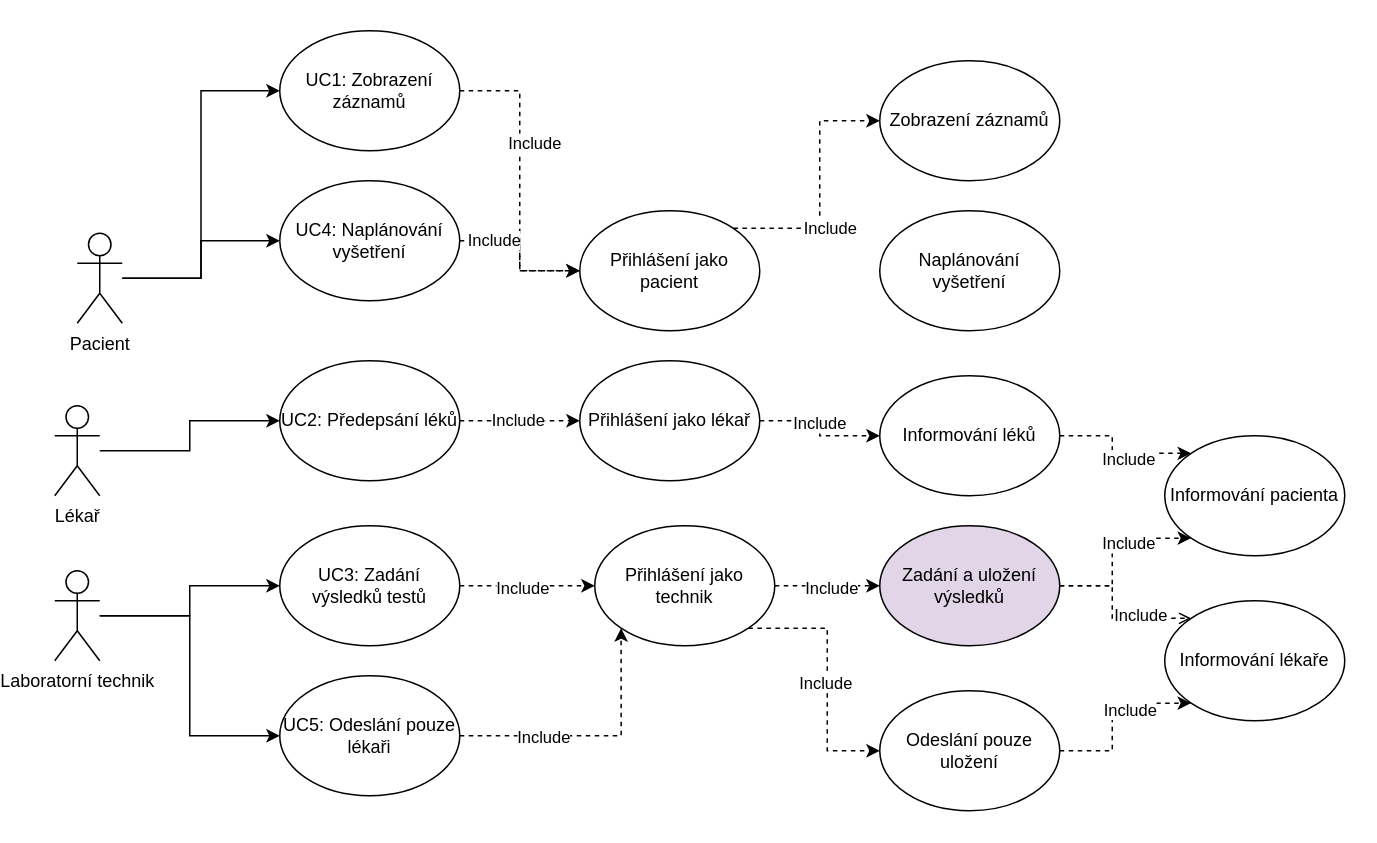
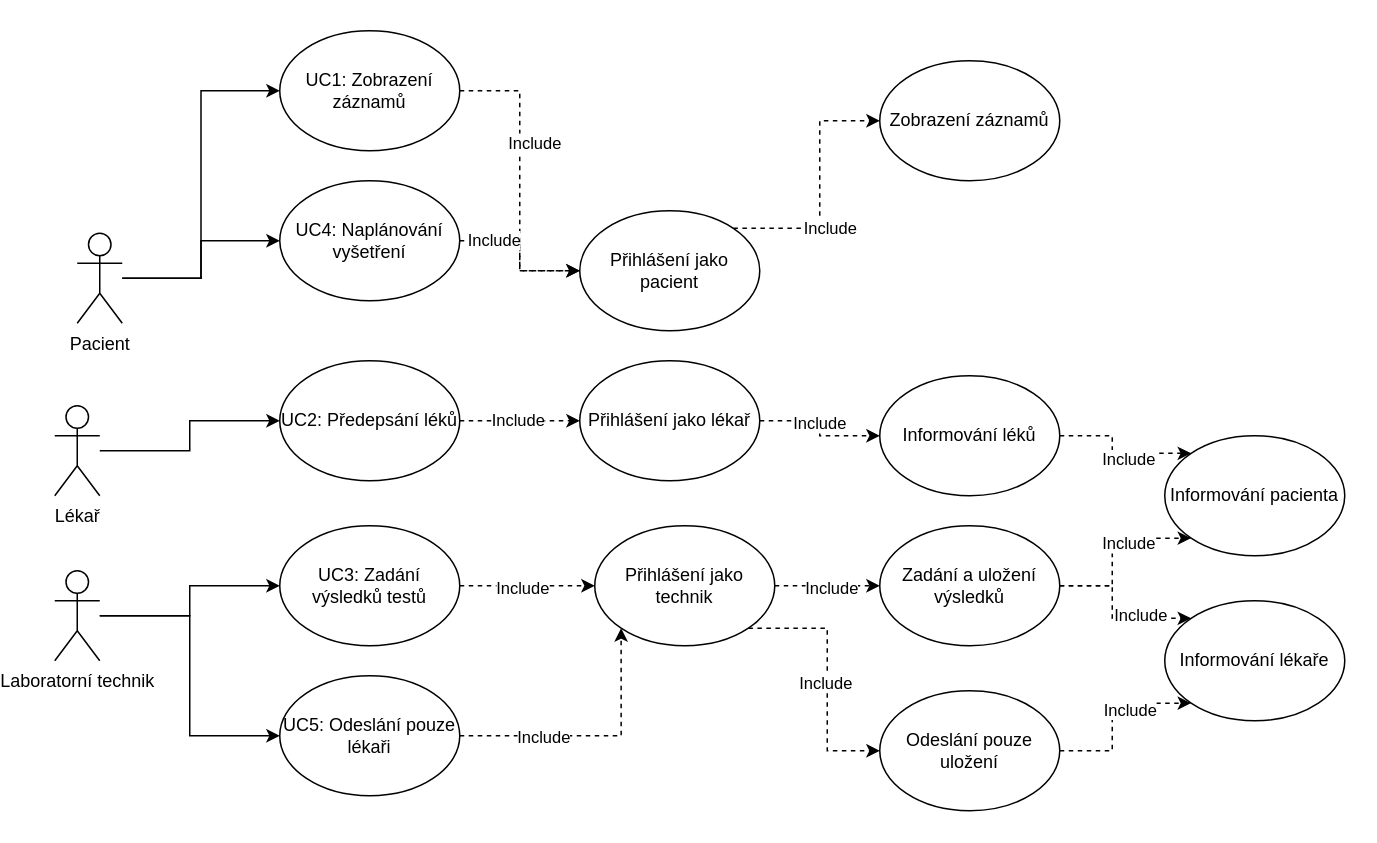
  <mxCell id="0" />
  <mxCell id="1" parent="0" />
  <mxCell id="2" style="edgeStyle=orthogonalEdgeStyle;rounded=0;orthogonalLoop=1;jettySize=auto;html=1;entryX=0;entryY=0.5;entryDx=0;entryDy=0;" edge="1" parent="1" source="4" target="12"><mxGeometry relative="1" as="geometry" /></mxCell>
  <mxCell id="3" style="edgeStyle=orthogonalEdgeStyle;rounded=0;orthogonalLoop=1;jettySize=auto;html=1;entryX=0;entryY=0.5;entryDx=0;entryDy=0;" edge="1" parent="1" source="4" target="43"><mxGeometry relative="1" as="geometry" /></mxCell>
  <mxCell id="4" value="Pacient" style="shape=umlActor;verticalLabelPosition=bottom;verticalAlign=top;html=1;outlineConnect=0;" vertex="1" parent="1"><mxGeometry x="35" y="155" width="30" height="60" as="geometry" /></mxCell>
  <mxCell id="5" style="edgeStyle=orthogonalEdgeStyle;rounded=0;orthogonalLoop=1;jettySize=auto;html=1;entryX=0;entryY=0.5;entryDx=0;entryDy=0;" edge="1" parent="1" source="6" target="19"><mxGeometry relative="1" as="geometry" /></mxCell>
  <mxCell id="6" value="Lékař" style="shape=umlActor;verticalLabelPosition=bottom;verticalAlign=top;html=1;outlineConnect=0;" vertex="1" parent="1"><mxGeometry x="20" y="270" width="30" height="60" as="geometry" /></mxCell>
  <mxCell id="7" style="edgeStyle=orthogonalEdgeStyle;rounded=0;orthogonalLoop=1;jettySize=auto;html=1;entryX=0;entryY=0.5;entryDx=0;entryDy=0;" edge="1" parent="1" source="9" target="30"><mxGeometry relative="1" as="geometry" /></mxCell>
  <mxCell id="8" style="edgeStyle=orthogonalEdgeStyle;rounded=0;orthogonalLoop=1;jettySize=auto;html=1;entryX=0;entryY=0.5;entryDx=0;entryDy=0;" edge="1" parent="1" source="9" target="47"><mxGeometry relative="1" as="geometry" /></mxCell>
  <mxCell id="9" value="Laboratorní technik" style="shape=umlActor;verticalLabelPosition=bottom;verticalAlign=top;html=1;outlineConnect=0;" vertex="1" parent="1"><mxGeometry x="20" y="380" width="30" height="60" as="geometry" /></mxCell>
  <mxCell id="10" style="edgeStyle=orthogonalEdgeStyle;rounded=0;orthogonalLoop=1;jettySize=auto;html=1;entryX=0;entryY=0.5;entryDx=0;entryDy=0;dashed=1;" edge="1" parent="1" source="12" target="15"><mxGeometry relative="1" as="geometry" /></mxCell>
  <mxCell id="11" value="Include" style="edgeLabel;html=1;align=center;verticalAlign=middle;resizable=0;points=[];" vertex="1" connectable="0" parent="10"><mxGeometry x="-0.25" y="-1" relative="1" as="geometry"><mxPoint x="10" y="-1" as="offset" /></mxGeometry></mxCell>
  <mxCell id="12" value="UC1: Zobrazení záznamů" style="ellipse;whiteSpace=wrap;html=1;" vertex="1" parent="1"><mxGeometry x="170" y="20" width="120" height="80" as="geometry" /></mxCell>
  <mxCell id="13" style="edgeStyle=orthogonalEdgeStyle;rounded=0;orthogonalLoop=1;jettySize=auto;html=1;entryX=0;entryY=0.5;entryDx=0;entryDy=0;dashed=1;exitX=1;exitY=0;exitDx=0;exitDy=0;" edge="1" parent="1" source="15" target="16"><mxGeometry relative="1" as="geometry" /></mxCell>
  <mxCell id="14" value="Include" style="edgeLabel;html=1;align=center;verticalAlign=middle;resizable=0;points=[];" vertex="1" connectable="0" parent="13"><mxGeometry x="-0.31" relative="1" as="geometry"><mxPoint x="6" as="offset" /></mxGeometry></mxCell>
  <mxCell id="15" value="Přihlášení jako pacient" style="ellipse;whiteSpace=wrap;html=1;" vertex="1" parent="1"><mxGeometry x="370" y="140" width="120" height="80" as="geometry" /></mxCell>
  <mxCell id="16" value="Zobrazení záznamů" style="ellipse;whiteSpace=wrap;html=1;" vertex="1" parent="1"><mxGeometry x="570" y="40" width="120" height="80" as="geometry" /></mxCell>
  <mxCell id="17" style="edgeStyle=orthogonalEdgeStyle;rounded=0;orthogonalLoop=1;jettySize=auto;html=1;entryX=0;entryY=0.5;entryDx=0;entryDy=0;dashed=1;" edge="1" parent="1" source="19" target="22"><mxGeometry relative="1" as="geometry" /></mxCell>
  <mxCell id="18" value="Include" style="edgeLabel;html=1;align=center;verticalAlign=middle;resizable=0;points=[];" vertex="1" connectable="0" parent="17"><mxGeometry x="-0.05" y="1" relative="1" as="geometry"><mxPoint as="offset" /></mxGeometry></mxCell>
  <mxCell id="19" value="UC2: Předepsání léků" style="ellipse;whiteSpace=wrap;html=1;" vertex="1" parent="1"><mxGeometry x="170" y="240" width="120" height="80" as="geometry" /></mxCell>
  <mxCell id="20" style="edgeStyle=orthogonalEdgeStyle;rounded=0;orthogonalLoop=1;jettySize=auto;html=1;entryX=0;entryY=0.5;entryDx=0;entryDy=0;dashed=1;" edge="1" parent="1" source="22" target="25"><mxGeometry relative="1" as="geometry" /></mxCell>
  <mxCell id="21" value="Include" style="edgeLabel;html=1;align=center;verticalAlign=middle;resizable=0;points=[];" vertex="1" connectable="0" parent="20"><mxGeometry x="-0.1" y="-1" relative="1" as="geometry"><mxPoint as="offset" /></mxGeometry></mxCell>
  <mxCell id="22" value="Přihlášení jako lékař" style="ellipse;whiteSpace=wrap;html=1;" vertex="1" parent="1"><mxGeometry x="370" y="240" width="120" height="80" as="geometry" /></mxCell>
  <mxCell id="23" style="edgeStyle=orthogonalEdgeStyle;rounded=0;orthogonalLoop=1;jettySize=auto;html=1;entryX=0;entryY=0;entryDx=0;entryDy=0;dashed=1;" edge="1" parent="1" source="25" target="26"><mxGeometry relative="1" as="geometry" /></mxCell>
  <mxCell id="24" value="Include" style="edgeLabel;html=1;align=center;verticalAlign=middle;resizable=0;points=[];" vertex="1" connectable="0" parent="23"><mxGeometry x="-0.067" y="-2" relative="1" as="geometry"><mxPoint x="12" y="4" as="offset" /></mxGeometry></mxCell>
  <mxCell id="25" value="Informování léků" style="ellipse;whiteSpace=wrap;html=1;" vertex="1" parent="1"><mxGeometry x="570" y="250" width="120" height="80" as="geometry" /></mxCell>
  <mxCell id="26" value="Informování pacienta" style="ellipse;whiteSpace=wrap;html=1;" vertex="1" parent="1"><mxGeometry x="760" y="290" width="120" height="80" as="geometry" /></mxCell>
  <mxCell id="27" value="Informování lékaře" style="ellipse;whiteSpace=wrap;html=1;" vertex="1" parent="1"><mxGeometry x="760" y="400" width="120" height="80" as="geometry" /></mxCell>
  <mxCell id="28" style="edgeStyle=orthogonalEdgeStyle;rounded=0;orthogonalLoop=1;jettySize=auto;html=1;entryX=0;entryY=0.5;entryDx=0;entryDy=0;dashed=1;" edge="1" parent="1" source="30" target="35"><mxGeometry relative="1" as="geometry" /></mxCell>
  <mxCell id="29" value="Include" style="edgeLabel;html=1;align=center;verticalAlign=middle;resizable=0;points=[];" vertex="1" connectable="0" parent="28"><mxGeometry x="-0.092" y="-1" relative="1" as="geometry"><mxPoint as="offset" /></mxGeometry></mxCell>
  <mxCell id="30" value="UC3: Zadání výsledků testů" style="ellipse;whiteSpace=wrap;html=1;" vertex="1" parent="1"><mxGeometry x="170" y="350" width="120" height="80" as="geometry" /></mxCell>
  <mxCell id="31" style="edgeStyle=orthogonalEdgeStyle;rounded=0;orthogonalLoop=1;jettySize=auto;html=1;entryX=0;entryY=0.5;entryDx=0;entryDy=0;dashed=1;" edge="1" parent="1" source="35" target="40"><mxGeometry relative="1" as="geometry" /></mxCell>
  <mxCell id="32" value="Include" style="edgeLabel;html=1;align=center;verticalAlign=middle;resizable=0;points=[];" vertex="1" connectable="0" parent="31"><mxGeometry x="0.071" y="-1" relative="1" as="geometry"><mxPoint as="offset" /></mxGeometry></mxCell>
  <mxCell id="33" style="edgeStyle=orthogonalEdgeStyle;rounded=0;orthogonalLoop=1;jettySize=auto;html=1;exitX=1;exitY=1;exitDx=0;exitDy=0;entryX=0;entryY=0.5;entryDx=0;entryDy=0;dashed=1;" edge="1" parent="1" source="35" target="50"><mxGeometry relative="1" as="geometry" /></mxCell>
  <mxCell id="34" value="Include" style="edgeLabel;html=1;align=center;verticalAlign=middle;resizable=0;points=[];" vertex="1" connectable="0" parent="33"><mxGeometry x="0.053" y="-2" relative="1" as="geometry"><mxPoint as="offset" /></mxGeometry></mxCell>
  <mxCell id="35" value="Přihlášení jako technik" style="ellipse;whiteSpace=wrap;html=1;" vertex="1" parent="1"><mxGeometry x="380" y="350" width="120" height="80" as="geometry" /></mxCell>
- <mxCell id="36" style="edgeStyle=orthogonalEdgeStyle;rounded=0;orthogonalLoop=1;jettySize=auto;html=1;entryX=0;entryY=0;entryDx=0;entryDy=0;dashed=1;endArrow=open;" edge="1" parent="1" source="40" target="27"><mxGeometry relative="1" as="geometry" /></mxCell>
+ <mxCell id="36" style="edgeStyle=orthogonalEdgeStyle;rounded=0;orthogonalLoop=1;jettySize=auto;html=1;entryX=0;entryY=0;entryDx=0;entryDy=0;dashed=1;" edge="1" parent="1" source="40" target="27"><mxGeometry relative="1" as="geometry" /></mxCell>
  <mxCell id="37" value="Include" style="edgeLabel;html=1;align=center;verticalAlign=middle;resizable=0;points=[];" vertex="1" connectable="0" parent="36"><mxGeometry x="0.5" relative="1" as="geometry"><mxPoint x="-7" y="-2" as="offset" /></mxGeometry></mxCell>
  <mxCell id="38" style="edgeStyle=orthogonalEdgeStyle;rounded=0;orthogonalLoop=1;jettySize=auto;html=1;entryX=0;entryY=1;entryDx=0;entryDy=0;dashed=1;" edge="1" parent="1" source="40" target="26"><mxGeometry relative="1" as="geometry" /></mxCell>
  <mxCell id="39" value="Include" style="edgeLabel;html=1;align=center;verticalAlign=middle;resizable=0;points=[];" vertex="1" connectable="0" parent="38"><mxGeometry x="0.072" y="-2" relative="1" as="geometry"><mxPoint x="8" as="offset" /></mxGeometry></mxCell>
- <mxCell id="40" value="Zadání a uložení výsledků" style="ellipse;whiteSpace=wrap;html=1;fillColor=#e1d5e7;" vertex="1" parent="1"><mxGeometry x="570" y="350" width="120" height="80" as="geometry" /></mxCell>
+ <mxCell id="40" value="Zadání a uložení výsledků" style="ellipse;whiteSpace=wrap;html=1;" vertex="1" parent="1"><mxGeometry x="570" y="350" width="120" height="80" as="geometry" /></mxCell>
  <mxCell id="41" style="edgeStyle=orthogonalEdgeStyle;rounded=0;orthogonalLoop=1;jettySize=auto;html=1;exitX=1;exitY=0.5;exitDx=0;exitDy=0;entryX=0;entryY=0.5;entryDx=0;entryDy=0;dashed=1;" edge="1" parent="1" source="43" target="15"><mxGeometry relative="1" as="geometry" /></mxCell>
  <mxCell id="42" value="Include" style="edgeLabel;html=1;align=center;verticalAlign=middle;resizable=0;points=[];" vertex="1" connectable="0" parent="41"><mxGeometry x="-0.567" y="1" relative="1" as="geometry"><mxPoint as="offset" /></mxGeometry></mxCell>
  <mxCell id="43" value="UC4: Naplánování vyšetření" style="ellipse;whiteSpace=wrap;html=1;" vertex="1" parent="1"><mxGeometry x="170" y="120" width="120" height="80" as="geometry" /></mxCell>
- <mxCell id="44" value="Naplánování vyšetření" style="ellipse;whiteSpace=wrap;html=1;" vertex="1" parent="1"><mxGeometry x="570" y="140" width="120" height="80" as="geometry" /></mxCell>
  <mxCell id="45" style="edgeStyle=orthogonalEdgeStyle;rounded=0;orthogonalLoop=1;jettySize=auto;html=1;entryX=0;entryY=1;entryDx=0;entryDy=0;dashed=1;" edge="1" parent="1" source="47" target="35"><mxGeometry relative="1" as="geometry" /></mxCell>
  <mxCell id="46" value="Include" style="edgeLabel;html=1;align=center;verticalAlign=middle;resizable=0;points=[];" vertex="1" connectable="0" parent="45"><mxGeometry x="-0.387" relative="1" as="geometry"><mxPoint as="offset" /></mxGeometry></mxCell>
  <mxCell id="47" value="UC5: Odeslání pouze lékaři" style="ellipse;whiteSpace=wrap;html=1;" vertex="1" parent="1"><mxGeometry x="170" y="450" width="120" height="80" as="geometry" /></mxCell>
  <mxCell id="48" style="edgeStyle=orthogonalEdgeStyle;rounded=0;orthogonalLoop=1;jettySize=auto;html=1;entryX=0;entryY=1;entryDx=0;entryDy=0;dashed=1;" edge="1" parent="1" source="50" target="27"><mxGeometry relative="1" as="geometry" /></mxCell>
  <mxCell id="49" value="Include" style="edgeLabel;html=1;align=center;verticalAlign=middle;resizable=0;points=[];" vertex="1" connectable="0" parent="48"><mxGeometry x="0.3" y="-4" relative="1" as="geometry"><mxPoint as="offset" /></mxGeometry></mxCell>
  <mxCell id="50" value="Odeslání pouze uložení" style="ellipse;whiteSpace=wrap;html=1;" vertex="1" parent="1"><mxGeometry x="570" y="460" width="120" height="80" as="geometry" /></mxCell>
